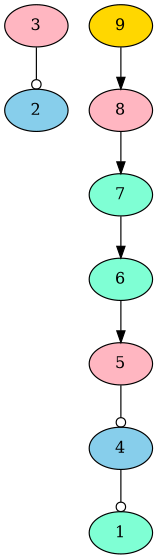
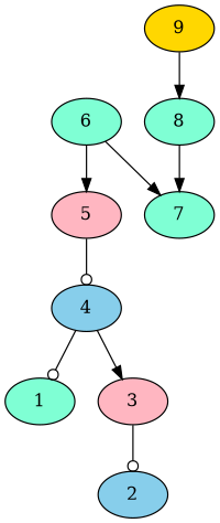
  digraph {
    node [fillcolor=aquamarine style=filled]
    edge [arrowhead=normal]
    2 [fillcolor=skyblue]
    4 [fillcolor=skyblue]
    1
    3 [fillcolor=lightpink]
    5 [fillcolor=lightpink]
    6
    7
-   8 [fillcolor=lightpink]
+   8
    9 [fillcolor=gold]
    4 -> 1 [arrowhead=odot]
+   4 -> 3
    3 -> 2 [arrowhead=odot]
    5 -> 4 [arrowhead=odot]
    6 -> 5
-   7 -> 6
+   6 -> 7
    8 -> 7
    9 -> 8
  }
